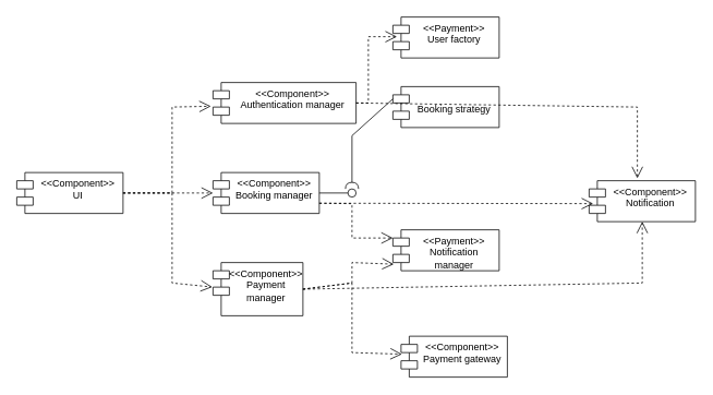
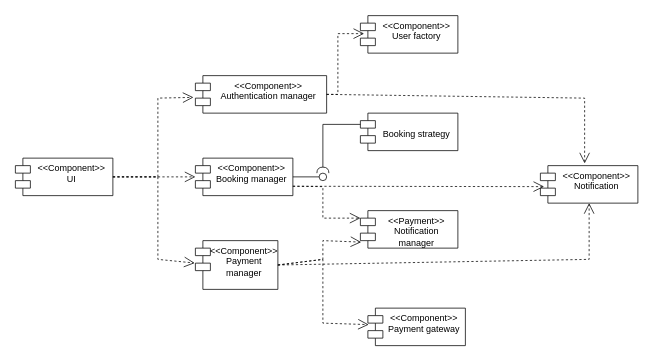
  <mxCell id="0" />
  <mxCell id="1" parent="0" />
  <mxCell id="2" value="&amp;lt;&amp;lt;Component&amp;gt;&amp;gt;&lt;div&gt;UI&lt;/div&gt;" style="shape=module;align=left;spacingLeft=20;align=center;verticalAlign=top;whiteSpace=wrap;html=1;" vertex="1" parent="1"><mxGeometry x="20" y="210" width="130" height="50" as="geometry" /></mxCell>
  <mxCell id="3" value="&amp;lt;&amp;lt;Component&amp;gt;&amp;gt;&lt;div&gt;Booking manager&lt;/div&gt;" style="shape=module;align=left;spacingLeft=20;align=center;verticalAlign=top;whiteSpace=wrap;html=1;" vertex="1" parent="1"><mxGeometry x="260" y="210" width="130" height="50" as="geometry" /></mxCell>
  <mxCell id="4" value="&amp;lt;&amp;lt;Component&amp;gt;&amp;gt;&lt;div&gt;Authentication manager&lt;/div&gt;" style="shape=module;align=left;spacingLeft=20;align=center;verticalAlign=top;whiteSpace=wrap;html=1;" vertex="1" parent="1"><mxGeometry x="260" y="100" width="175" height="50" as="geometry" /></mxCell>
  <mxCell id="5" value="&amp;lt;&amp;lt;Component&amp;gt;&amp;gt;&lt;div&gt;Payment manager&lt;/div&gt;" style="shape=module;align=left;spacingLeft=20;align=center;verticalAlign=top;whiteSpace=wrap;html=1;" vertex="1" parent="1"><mxGeometry x="260" y="320" width="110" height="65" as="geometry" /></mxCell>
  <mxCell id="6" value="&amp;lt;&amp;lt;Component&amp;gt;&amp;gt;&lt;div&gt;Notification&lt;/div&gt;" style="shape=module;align=left;spacingLeft=20;align=center;verticalAlign=top;whiteSpace=wrap;html=1;" vertex="1" parent="1"><mxGeometry x="720" y="220" width="130" height="50" as="geometry" /></mxCell>
- <mxCell id="7" value="&amp;lt;&amp;lt;Payment&amp;gt;&amp;gt;&lt;div&gt;User factory&lt;/div&gt;" style="shape=module;align=left;spacingLeft=20;align=center;verticalAlign=top;whiteSpace=wrap;html=1;" vertex="1" parent="1"><mxGeometry x="480" y="20" width="130" height="50" as="geometry" /></mxCell>
- <mxCell id="8" value="&lt;div&gt;&lt;br&gt;&lt;/div&gt;&lt;div&gt;Booking strategy&lt;/div&gt;" style="shape=module;align=left;spacingLeft=20;align=center;verticalAlign=top;whiteSpace=wrap;html=1;" vertex="1" parent="1"><mxGeometry x="480" y="105" width="130" height="50" as="geometry" /></mxCell>
+ <mxCell id="7" value="&amp;lt;&amp;lt;Component&amp;gt;&amp;gt;&lt;div&gt;User factory&lt;/div&gt;" style="shape=module;align=left;spacingLeft=20;align=center;verticalAlign=top;whiteSpace=wrap;html=1;" vertex="1" parent="1"><mxGeometry x="480" y="20" width="130" height="50" as="geometry" /></mxCell>
+ <mxCell id="8" value="&lt;div&gt;&lt;br&gt;&lt;/div&gt;&lt;div&gt;Booking strategy&lt;/div&gt;" style="shape=module;align=left;spacingLeft=20;align=center;verticalAlign=top;whiteSpace=wrap;html=1;" vertex="1" parent="1"><mxGeometry x="480" y="150" width="130" height="50" as="geometry" /></mxCell>
  <mxCell id="9" value="&amp;lt;&amp;lt;Payment&amp;gt;&amp;gt;&lt;div&gt;Notification manager&lt;/div&gt;" style="shape=module;align=left;spacingLeft=20;align=center;verticalAlign=top;whiteSpace=wrap;html=1;" vertex="1" parent="1"><mxGeometry x="480" y="280" width="130" height="50" as="geometry" /></mxCell>
  <mxCell id="10" value="&amp;lt;&amp;lt;Component&amp;gt;&amp;gt;&lt;div&gt;Payment gateway&lt;/div&gt;" style="shape=module;align=left;spacingLeft=20;align=center;verticalAlign=top;whiteSpace=wrap;html=1;" vertex="1" parent="1"><mxGeometry x="490" y="410" width="130" height="50" as="geometry" /></mxCell>
  <mxCell id="11" value="" style="endArrow=open;endSize=12;dashed=1;html=1;rounded=0;exitX=1;exitY=0.5;exitDx=0;exitDy=0;" edge="1" parent="1" source="2" target="3"><mxGeometry width="160" relative="1" as="geometry"><mxPoint x="340" y="250" as="sourcePoint" /><mxPoint x="500" y="250" as="targetPoint" /><Array as="points"><mxPoint x="210" y="235" /></Array></mxGeometry></mxCell>
  <mxCell id="12" value="" style="endArrow=open;endSize=12;dashed=1;html=1;rounded=0;exitX=1;exitY=0.5;exitDx=0;exitDy=0;entryX=-0.015;entryY=0.58;entryDx=0;entryDy=0;entryPerimeter=0;" edge="1" parent="1" source="2" target="4"><mxGeometry width="160" relative="1" as="geometry"><mxPoint x="340" y="250" as="sourcePoint" /><mxPoint x="500" y="250" as="targetPoint" /><Array as="points"><mxPoint x="210" y="235" /><mxPoint x="210" y="130" /></Array></mxGeometry></mxCell>
  <mxCell id="13" value="" style="endArrow=open;endSize=12;dashed=1;html=1;rounded=0;exitX=1;exitY=0.5;exitDx=0;exitDy=0;entryX=-0.008;entryY=0.46;entryDx=0;entryDy=0;entryPerimeter=0;" edge="1" parent="1" source="2" target="5"><mxGeometry width="160" relative="1" as="geometry"><mxPoint x="340" y="250" as="sourcePoint" /><mxPoint x="500" y="250" as="targetPoint" /><Array as="points"><mxPoint x="210" y="235" /><mxPoint x="210" y="345" /></Array></mxGeometry></mxCell>
  <mxCell id="14" value="" style="rounded=0;orthogonalLoop=1;jettySize=auto;html=1;endArrow=halfCircle;endFill=0;endSize=6;strokeWidth=1;sketch=0;exitX=0;exitY=0;exitDx=0;exitDy=15;exitPerimeter=0;" edge="1" parent="1" source="8"><mxGeometry relative="1" as="geometry"><mxPoint x="440" y="255" as="sourcePoint" /><mxPoint x="430" y="230" as="targetPoint" /><Array as="points"><mxPoint x="430" y="165" /></Array></mxGeometry></mxCell>
  <mxCell id="15" value="" style="rounded=0;orthogonalLoop=1;jettySize=auto;html=1;endArrow=oval;endFill=0;sketch=0;sourcePerimeterSpacing=0;targetPerimeterSpacing=0;endSize=10;exitX=1;exitY=0.5;exitDx=0;exitDy=0;" edge="1" parent="1" source="3"><mxGeometry relative="1" as="geometry"><mxPoint x="400" y="255" as="sourcePoint" /><mxPoint x="430" y="235" as="targetPoint" /></mxGeometry></mxCell>
  <mxCell id="16" value="" style="ellipse;whiteSpace=wrap;html=1;align=center;aspect=fixed;fillColor=none;strokeColor=none;resizable=0;perimeter=centerPerimeter;rotatable=0;allowArrows=0;points=[];outlineConnect=1;" vertex="1" parent="1"><mxGeometry x="415" y="250" width="10" height="10" as="geometry" /></mxCell>
  <mxCell id="17" value="" style="endArrow=open;endSize=12;dashed=1;html=1;rounded=0;exitX=1;exitY=0.5;exitDx=0;exitDy=0;entryX=0.038;entryY=0.48;entryDx=0;entryDy=0;entryPerimeter=0;" edge="1" parent="1" source="4" target="7"><mxGeometry width="160" relative="1" as="geometry"><mxPoint x="340" y="250" as="sourcePoint" /><mxPoint x="500" y="250" as="targetPoint" /><Array as="points"><mxPoint x="450" y="125" /><mxPoint x="450" y="44" /></Array></mxGeometry></mxCell>
  <mxCell id="18" value="" style="endArrow=open;endSize=12;dashed=1;html=1;rounded=0;exitX=1;exitY=0.5;exitDx=0;exitDy=0;entryX=0.454;entryY=-0.06;entryDx=0;entryDy=0;entryPerimeter=0;" edge="1" parent="1" source="4" target="6"><mxGeometry width="160" relative="1" as="geometry"><mxPoint x="350" y="260" as="sourcePoint" /><mxPoint x="810" y="160" as="targetPoint" /><Array as="points"><mxPoint x="779" y="130" /></Array></mxGeometry></mxCell>
  <mxCell id="19" value="" style="endArrow=open;endSize=12;dashed=1;html=1;rounded=0;exitX=1;exitY=0.75;exitDx=0;exitDy=0;" edge="1" parent="1" source="3"><mxGeometry width="160" relative="1" as="geometry"><mxPoint x="360" y="270" as="sourcePoint" /><mxPoint x="480" y="290" as="targetPoint" /><Array as="points"><mxPoint x="430" y="248" /><mxPoint x="430" y="290" /></Array></mxGeometry></mxCell>
  <mxCell id="20" value="" style="endArrow=open;endSize=12;dashed=1;html=1;rounded=0;exitX=1;exitY=0.75;exitDx=0;exitDy=0;entryX=0.038;entryY=0.56;entryDx=0;entryDy=0;entryPerimeter=0;" edge="1" parent="1" source="3" target="6"><mxGeometry width="160" relative="1" as="geometry"><mxPoint x="370" y="280" as="sourcePoint" /><mxPoint x="720" y="250" as="targetPoint" /></mxGeometry></mxCell>
  <mxCell id="21" value="" style="endArrow=open;endSize=12;dashed=1;html=1;rounded=0;exitX=1;exitY=0.5;exitDx=0;exitDy=0;entryX=0.008;entryY=0.84;entryDx=0;entryDy=0;entryPerimeter=0;" edge="1" parent="1" source="5" target="9"><mxGeometry width="160" relative="1" as="geometry"><mxPoint x="415" y="370" as="sourcePoint" /><mxPoint x="575" y="370" as="targetPoint" /><Array as="points"><mxPoint x="430" y="345" /><mxPoint x="430" y="320" /></Array></mxGeometry></mxCell>
  <mxCell id="22" value="" style="endArrow=open;endSize=12;dashed=1;html=1;rounded=0;exitX=1;exitY=0.5;exitDx=0;exitDy=0;entryX=0.008;entryY=0.44;entryDx=0;entryDy=0;entryPerimeter=0;" edge="1" parent="1" source="5" target="10"><mxGeometry width="160" relative="1" as="geometry"><mxPoint x="390" y="300" as="sourcePoint" /><mxPoint x="550" y="300" as="targetPoint" /><Array as="points"><mxPoint x="430" y="345" /><mxPoint x="430" y="430" /></Array></mxGeometry></mxCell>
  <mxCell id="23" value="" style="endArrow=open;endSize=12;dashed=1;html=1;rounded=0;exitX=1;exitY=0.5;exitDx=0;exitDy=0;entryX=0.5;entryY=1;entryDx=0;entryDy=0;" edge="1" parent="1" source="5" target="6"><mxGeometry width="160" relative="1" as="geometry"><mxPoint x="400" y="310" as="sourcePoint" /><mxPoint x="560" y="310" as="targetPoint" /><Array as="points"><mxPoint x="785" y="345" /></Array></mxGeometry></mxCell>
